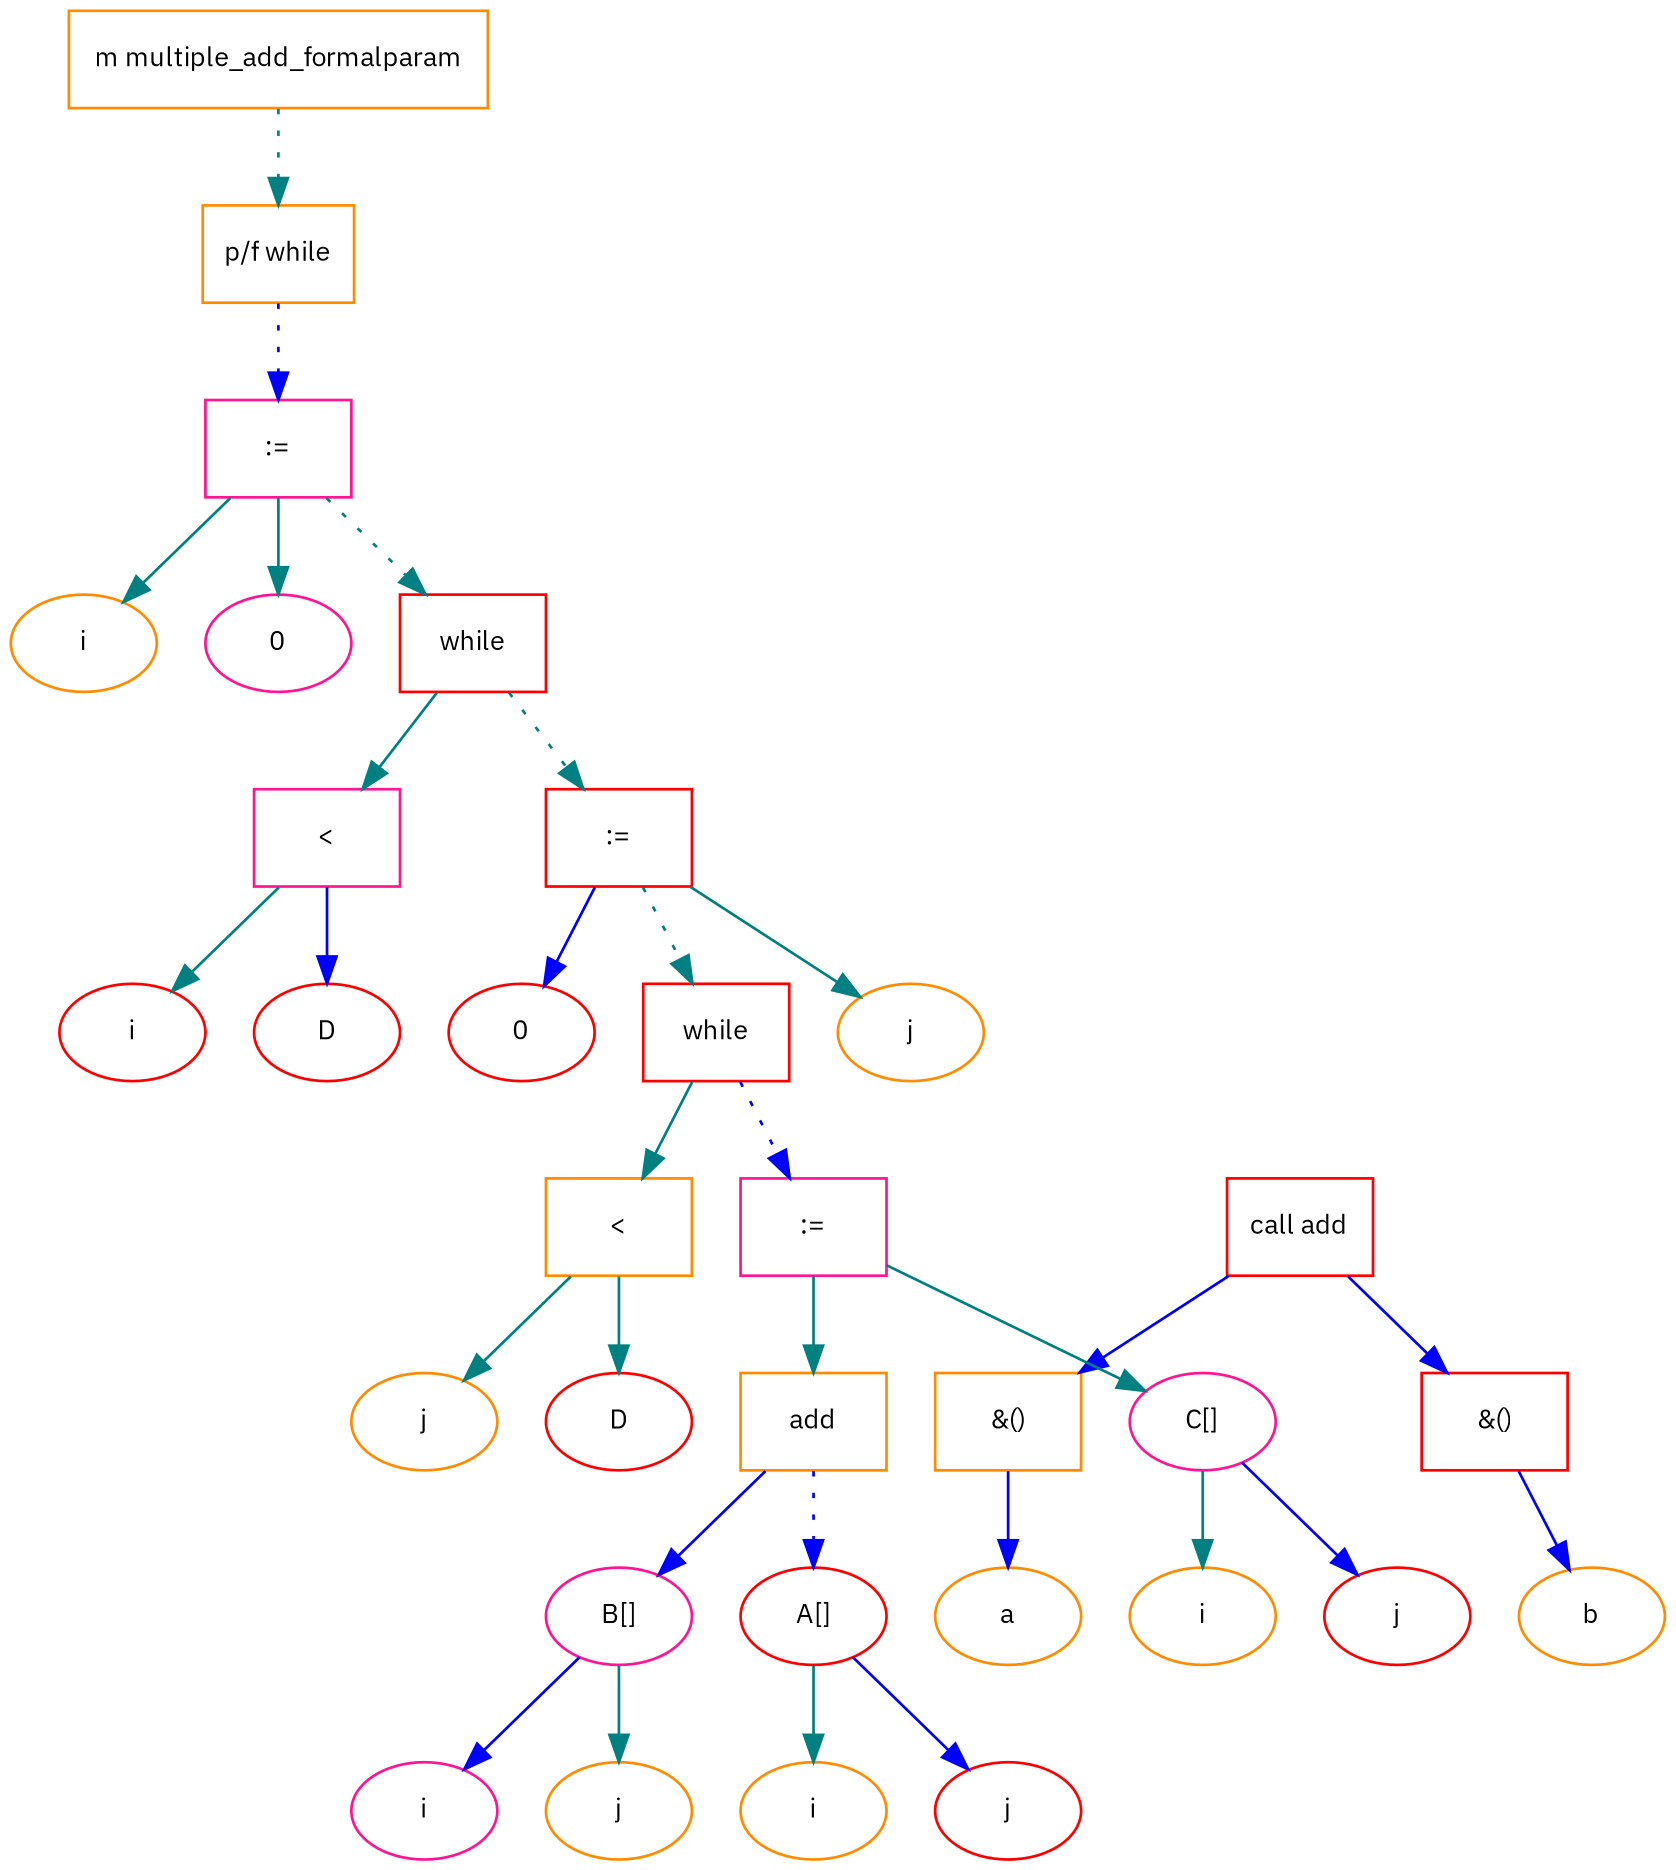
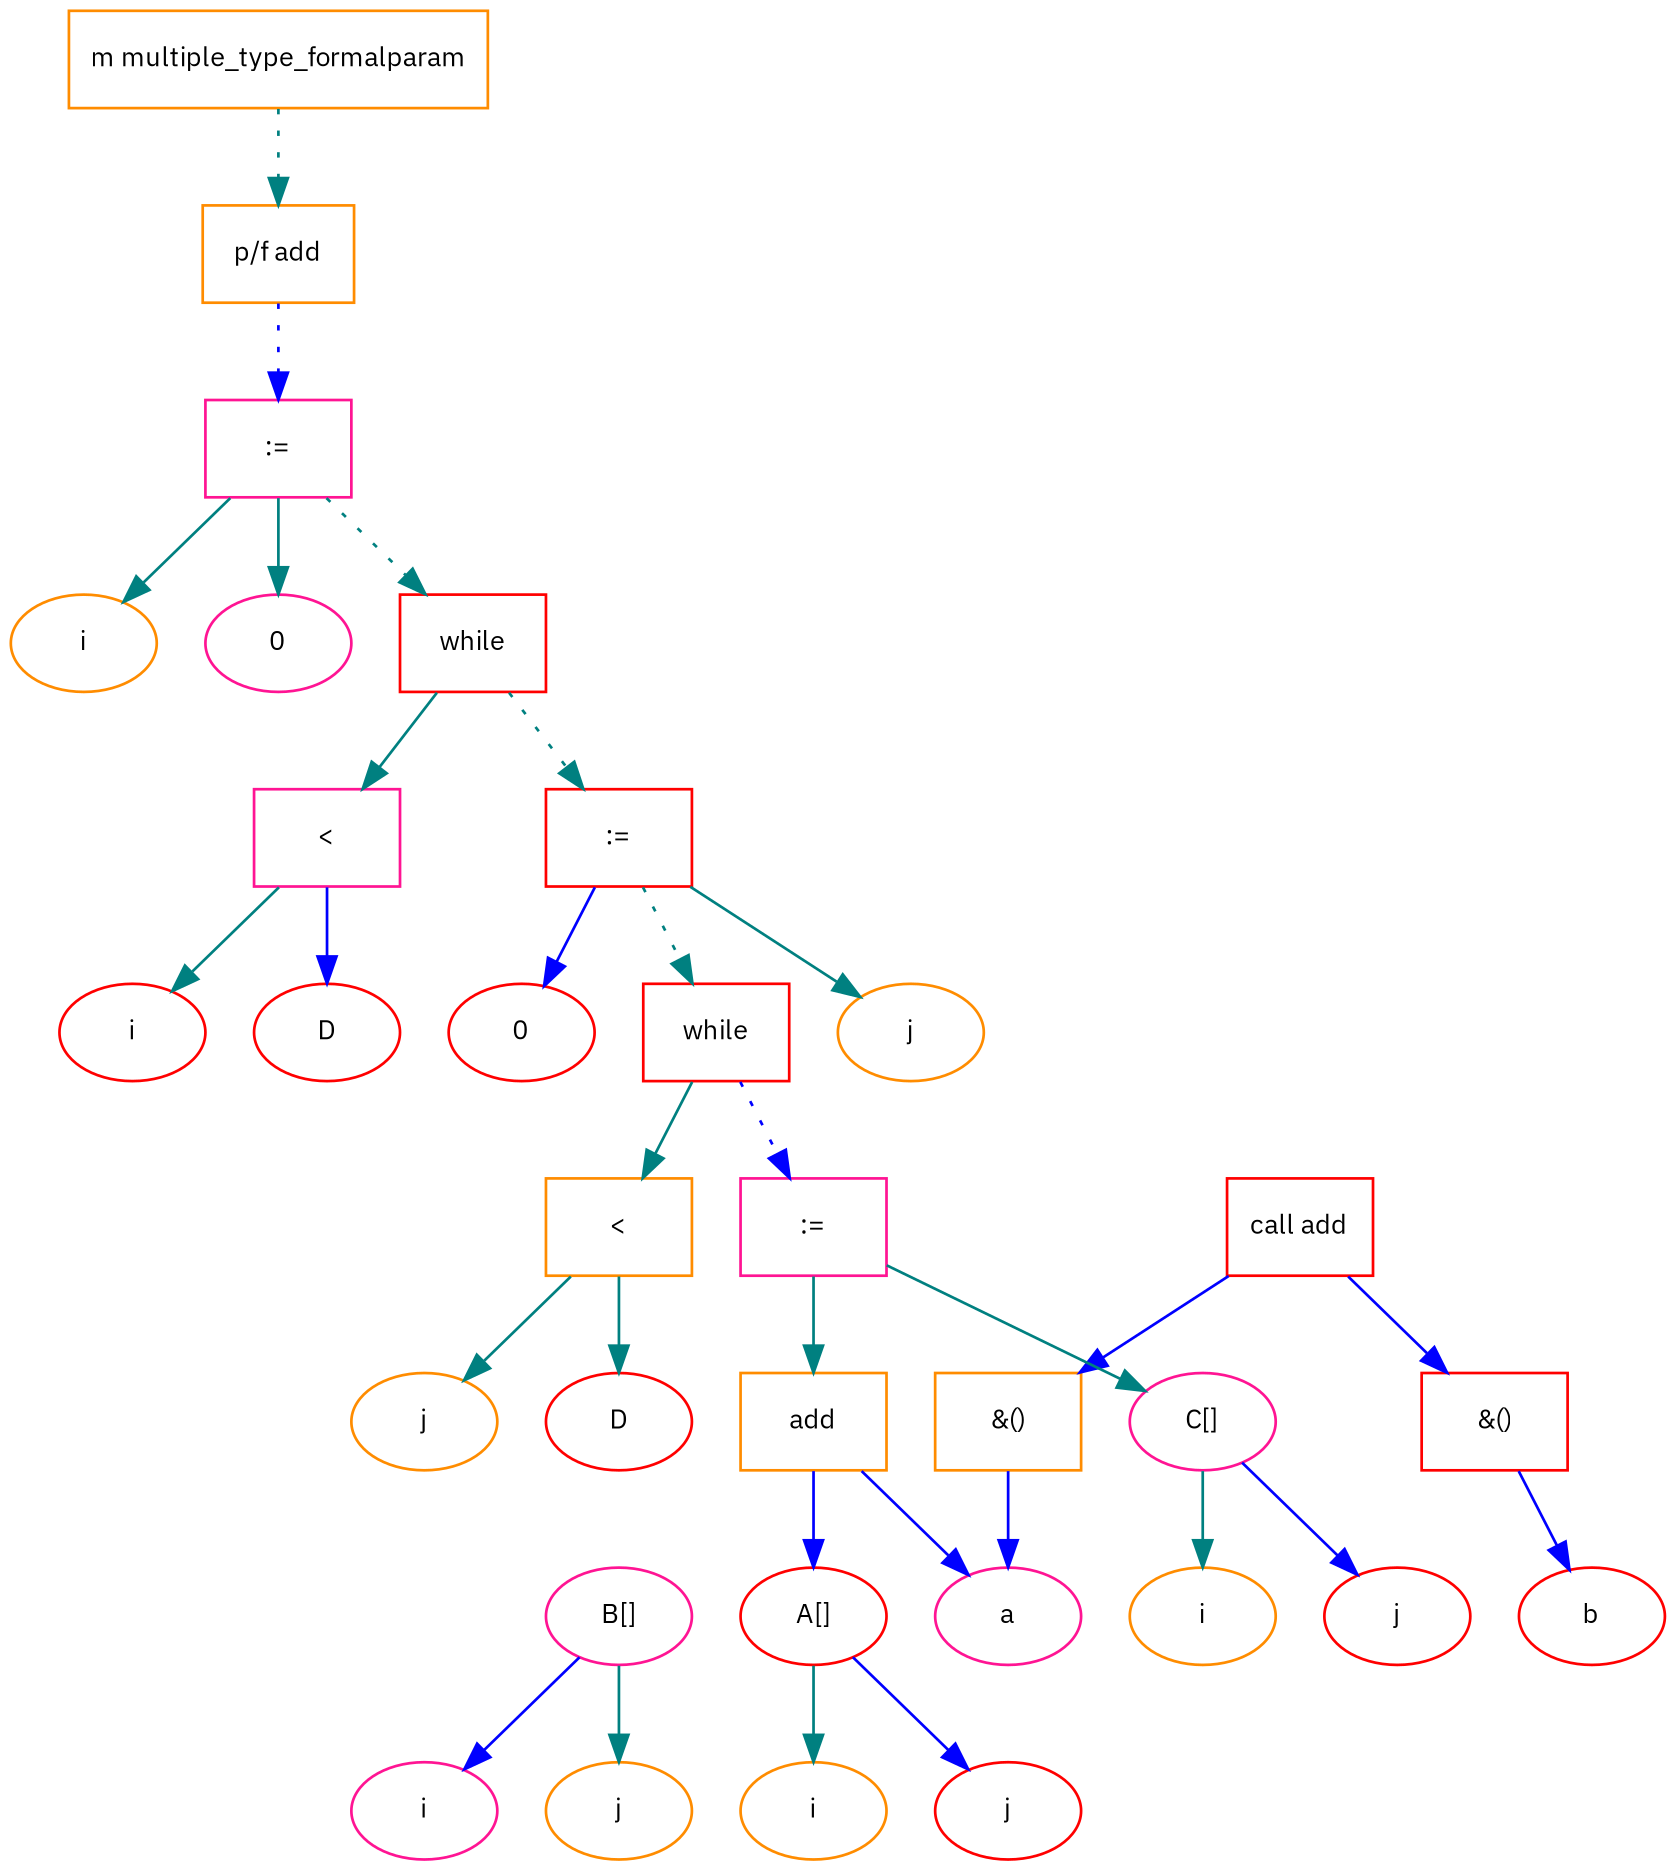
  digraph {
    fontname="IBM Plex Sans"
    fontsize=10
    node [color=red fontname="IBM Plex Sans" fontsize=10 shape=ellipse]
    edge [color=teal fontname="IBM Plex Sans" fontsize=10]
-   n1 [color=darkorange label="m multiple_add_formalparam" shape=box]
-   n2 [color=darkorange label="p/f while" shape=box]
+   n1 [color=darkorange label="m multiple_type_formalparam" shape=box]
+   n2 [color=darkorange label="p/f add" shape=box]
    n3 [label="call add" shape=box]
    n4 [color=darkorange label="&()" shape=box]
    n5 [label="&()" shape=box]
    n6 [color=deeppink label=":=" shape=box]
-   n7 [color=darkorange label=a]
-   n8 [color=darkorange label=b]
+   n7 [color=deeppink label=a]
+   n8 [label=b]
    n9 [color=darkorange label=i]
    n10 [color=deeppink label=0]
    n11 [label=while shape=box]
    n12 [color=deeppink label="<" shape=box]
    n13 [label=":=" shape=box]
    n14 [label=i]
    n15 [label=D]
    n16 [color=darkorange label=j]
    n17 [label=0]
    n18 [label=while shape=box]
    n19 [color=darkorange label="<" shape=box]
    n20 [color=deeppink label=":=" shape=box]
    n21 [color=darkorange label=j]
    n22 [label=D]
    n23 [color=deeppink label="C[]"]
    n24 [color=darkorange label=add shape=box]
    n25 [color=darkorange label=i]
    n26 [label=j]
    n27 [label="A[]"]
    n28 [color=deeppink label="B[]"]
    n29 [color=darkorange label=i]
    n30 [label=j]
    n31 [color=deeppink label=i]
    n32 [color=darkorange label=j]
    n1 -> n2 [style=dotted]
    n2 -> n6 [color=blue style=dotted]
    n3 -> n4 [color=blue]
    n3 -> n5 [color=blue]
    n4 -> n7 [color=blue]
    n5 -> n8 [color=blue]
    n6 -> n9
    n6 -> n10
    n6 -> n11 [style=dotted]
    n11 -> n12
    n11 -> n13 [style=dotted]
    n12 -> n14
    n12 -> n15 [color=blue]
    n13 -> n16
    n13 -> n17 [color=blue]
    n13 -> n18 [style=dotted]
    n18 -> n19
    n18 -> n20 [color=blue style=dotted]
    n19 -> n21
    n19 -> n22
    n20 -> n23
    n20 -> n24
    n23 -> n25
    n23 -> n26 [color=blue]
-   n24 -> n27 [color=blue style=dotted]
-   n24 -> n28 [color=blue]
+   n24 -> n27 [color=blue]
+   n24 -> n7 [color=blue]
    n27 -> n29
    n27 -> n30 [color=blue]
    n28 -> n31 [color=blue]
    n28 -> n32
  }
